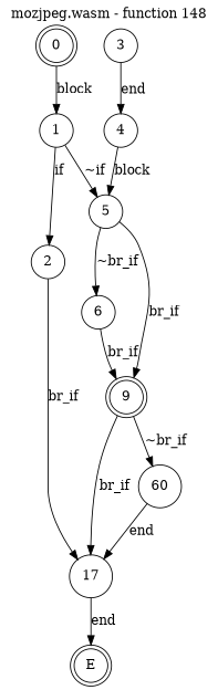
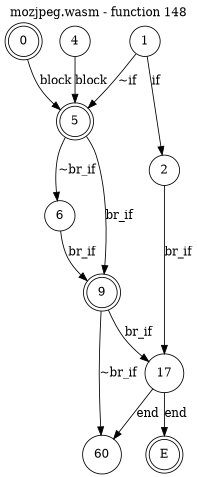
  digraph {
    label="mozjpeg.wasm - function 148"
    labelfontcolor=black
    labelfontname=Helvetica
    labelfontsize=16
    labelloc=t
    node [shape=circle]
    0 [shape=doublecircle]
    1
    2
-   5
+   5 [shape=doublecircle]
    E [shape=doublecircle]
    n6 [label=17]
-   3
    4
    6
    9 [shape=doublecircle]
    n11 [label=60]
-   0 -> 1 [label=block]
+   0 -> 5 [label=block]
    1 -> 2 [label=if]
    1 -> 5 [label="~if"]
    2 -> n6 [label=br_if]
    5 -> 6 [label="~br_if"]
    5 -> 9 [label=br_if]
    n6 -> E [label=end]
-   3 -> 4 [label=end]
    4 -> 5 [label=block]
    6 -> 9 [label=br_if]
    9 -> n6 [label=br_if]
    9 -> n11 [label="~br_if"]
-   n11 -> n6 [label=end]
+   n6 -> n11 [label=end]
  }
